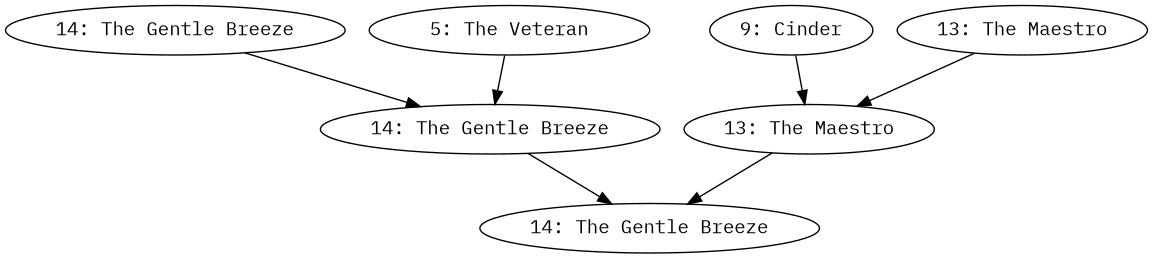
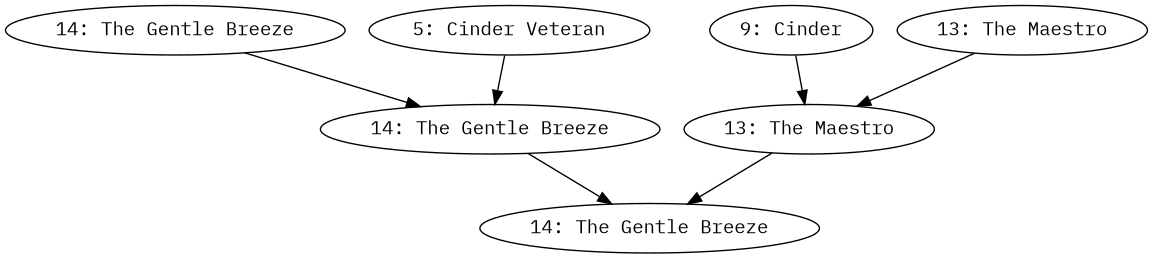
  digraph {
    fontname="IBM Plex Mono"
    node [fontname="IBM Plex Mono"]
    edge [fontname="IBM Plex Mono"]
    n1 [label="14: The Gentle Breeze"]
    n2 [label="14: The Gentle Breeze"]
-   n3 [label="5: The Veteran"]
+   n3 [label="5: Cinder Veteran"]
    n4 [label="9: Cinder"]
    n5 [label="13: The Maestro"]
    n6 [label="13: The Maestro"]
    n7 [label="14: The Gentle Breeze"]
    n1 -> n2
    n2 -> n7
    n3 -> n2
    n4 -> n5
    n5 -> n7
    n6 -> n5
  }
